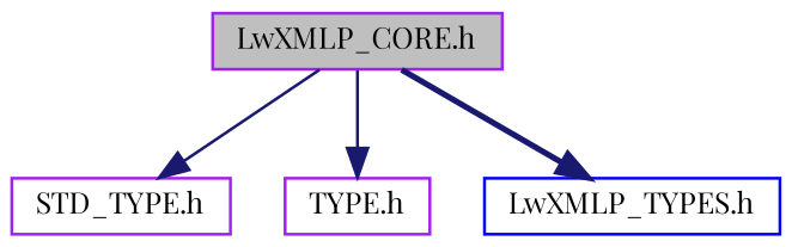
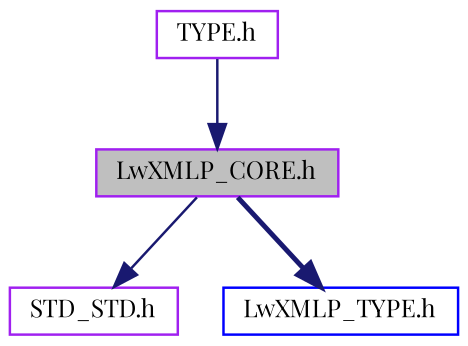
  digraph {
    fontname="Playfair Display"
    node [color=purple fillcolor=white fontname="Playfair Display" fontsize=10 shape=record style=filled]
    edge [color=midnightblue fontname="Playfair Display" fontsize=10 labelfontname=Helvetica labelfontsize=10 style=solid]
    n1 [fillcolor=grey75 fontcolor=black height=0.2 label="LwXMLP_CORE.h" width=0.4]
-   n2 [height=0.2 label="STD_TYPE.h" width=0.4]
+   n2 [height=0.2 label="STD_STD.h" width=0.4]
    n3 [height=0.2 label="TYPE.h" width=0.4]
-   n4 [color=blue height=0.2 label="LwXMLP_TYPES.h" width=0.4]
+   n4 [color=blue height=0.2 label="LwXMLP_TYPE.h" width=0.4]
    n1 -> n2
-   n1 -> n3
+   n3 -> n1
    n1 -> n4 [style=bold]
  }
